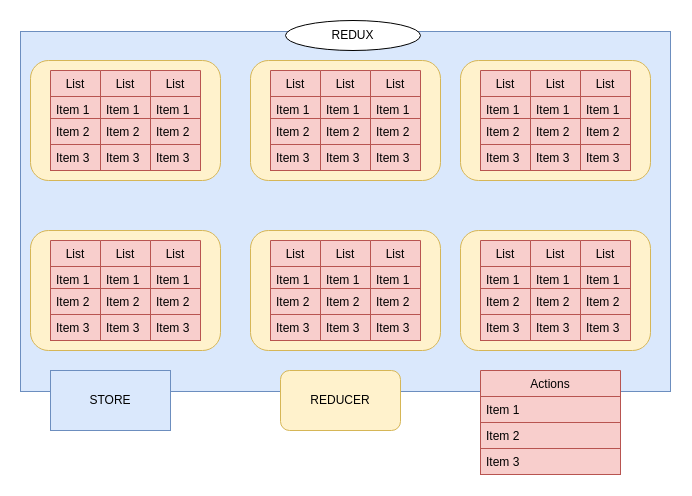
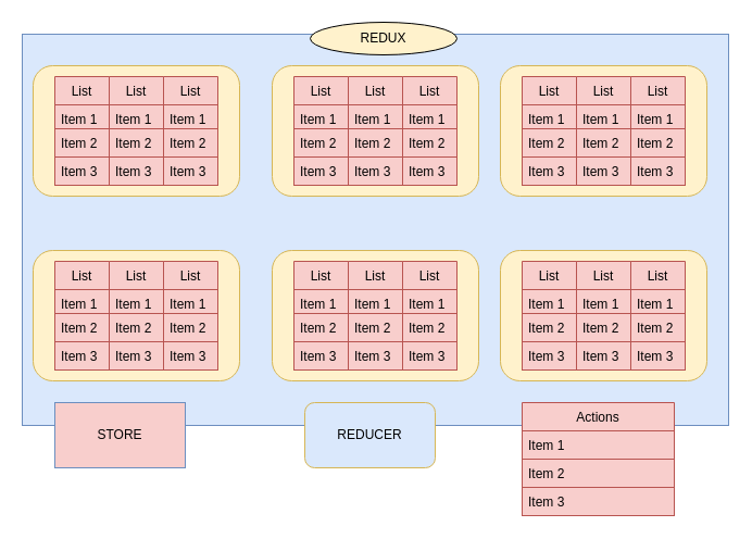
  <mxCell id="0" />
  <mxCell id="1" parent="0" />
  <mxCell id="2" value="" style="rounded=0;whiteSpace=wrap;html=1;fillColor=#dae8fc;strokeColor=#6c8ebf;" parent="1" vertex="1"><mxGeometry x="20" y="31" width="650" height="360" as="geometry" /></mxCell>
  <mxCell id="3" value="" style="rounded=1;whiteSpace=wrap;html=1;fillColor=#fff2cc;strokeColor=#d6b656;" parent="1" vertex="1"><mxGeometry x="30" y="60" width="190" height="120" as="geometry" /></mxCell>
  <mxCell id="4" value="List" style="swimlane;fontStyle=0;childLayout=stackLayout;horizontal=1;startSize=26;horizontalStack=0;resizeParent=1;resizeParentMax=0;resizeLast=0;collapsible=1;marginBottom=0;fillColor=#f8cecc;strokeColor=#b85450;" parent="1" vertex="1"><mxGeometry x="50" y="70" width="50" height="100" as="geometry" /></mxCell>
  <mxCell id="5" value="Item 1" style="text;strokeColor=#b85450;fillColor=#f8cecc;align=left;verticalAlign=top;spacingLeft=4;spacingRight=4;overflow=hidden;rotatable=0;points=[[0,0.5],[1,0.5]];portConstraint=eastwest;" parent="4" vertex="1"><mxGeometry y="26" width="50" height="22" as="geometry" /></mxCell>
  <mxCell id="6" value="Item 2" style="text;strokeColor=#b85450;fillColor=#f8cecc;align=left;verticalAlign=top;spacingLeft=4;spacingRight=4;overflow=hidden;rotatable=0;points=[[0,0.5],[1,0.5]];portConstraint=eastwest;" parent="4" vertex="1"><mxGeometry y="48" width="50" height="26" as="geometry" /></mxCell>
  <mxCell id="7" value="Item 3" style="text;strokeColor=#b85450;fillColor=#f8cecc;align=left;verticalAlign=top;spacingLeft=4;spacingRight=4;overflow=hidden;rotatable=0;points=[[0,0.5],[1,0.5]];portConstraint=eastwest;" parent="4" vertex="1"><mxGeometry y="74" width="50" height="26" as="geometry" /></mxCell>
  <mxCell id="8" value="List" style="swimlane;fontStyle=0;childLayout=stackLayout;horizontal=1;startSize=26;horizontalStack=0;resizeParent=1;resizeParentMax=0;resizeLast=0;collapsible=1;marginBottom=0;fillColor=#f8cecc;strokeColor=#b85450;" parent="1" vertex="1"><mxGeometry x="100" y="70" width="50" height="100" as="geometry" /></mxCell>
  <mxCell id="9" value="Item 1" style="text;strokeColor=#b85450;fillColor=#f8cecc;align=left;verticalAlign=top;spacingLeft=4;spacingRight=4;overflow=hidden;rotatable=0;points=[[0,0.5],[1,0.5]];portConstraint=eastwest;" parent="8" vertex="1"><mxGeometry y="26" width="50" height="22" as="geometry" /></mxCell>
  <mxCell id="10" value="Item 2" style="text;strokeColor=#b85450;fillColor=#f8cecc;align=left;verticalAlign=top;spacingLeft=4;spacingRight=4;overflow=hidden;rotatable=0;points=[[0,0.5],[1,0.5]];portConstraint=eastwest;" parent="8" vertex="1"><mxGeometry y="48" width="50" height="26" as="geometry" /></mxCell>
  <mxCell id="11" value="Item 3" style="text;strokeColor=#b85450;fillColor=#f8cecc;align=left;verticalAlign=top;spacingLeft=4;spacingRight=4;overflow=hidden;rotatable=0;points=[[0,0.5],[1,0.5]];portConstraint=eastwest;" parent="8" vertex="1"><mxGeometry y="74" width="50" height="26" as="geometry" /></mxCell>
  <mxCell id="12" value="List" style="swimlane;fontStyle=0;childLayout=stackLayout;horizontal=1;startSize=26;horizontalStack=0;resizeParent=1;resizeParentMax=0;resizeLast=0;collapsible=1;marginBottom=0;fillColor=#f8cecc;strokeColor=#b85450;" parent="1" vertex="1"><mxGeometry x="150" y="70" width="50" height="100" as="geometry" /></mxCell>
  <mxCell id="13" value="Item 1" style="text;strokeColor=#b85450;fillColor=#f8cecc;align=left;verticalAlign=top;spacingLeft=4;spacingRight=4;overflow=hidden;rotatable=0;points=[[0,0.5],[1,0.5]];portConstraint=eastwest;" parent="12" vertex="1"><mxGeometry y="26" width="50" height="22" as="geometry" /></mxCell>
  <mxCell id="14" value="Item 2" style="text;strokeColor=#b85450;fillColor=#f8cecc;align=left;verticalAlign=top;spacingLeft=4;spacingRight=4;overflow=hidden;rotatable=0;points=[[0,0.5],[1,0.5]];portConstraint=eastwest;" parent="12" vertex="1"><mxGeometry y="48" width="50" height="26" as="geometry" /></mxCell>
  <mxCell id="15" value="Item 3" style="text;strokeColor=#b85450;fillColor=#f8cecc;align=left;verticalAlign=top;spacingLeft=4;spacingRight=4;overflow=hidden;rotatable=0;points=[[0,0.5],[1,0.5]];portConstraint=eastwest;" parent="12" vertex="1"><mxGeometry y="74" width="50" height="26" as="geometry" /></mxCell>
  <mxCell id="16" value="" style="rounded=1;whiteSpace=wrap;html=1;fillColor=#fff2cc;strokeColor=#d6b656;" parent="1" vertex="1"><mxGeometry x="250" y="60" width="190" height="120" as="geometry" /></mxCell>
  <mxCell id="17" value="List" style="swimlane;fontStyle=0;childLayout=stackLayout;horizontal=1;startSize=26;horizontalStack=0;resizeParent=1;resizeParentMax=0;resizeLast=0;collapsible=1;marginBottom=0;fillColor=#f8cecc;strokeColor=#b85450;" parent="1" vertex="1"><mxGeometry x="270" y="70" width="50" height="100" as="geometry" /></mxCell>
  <mxCell id="18" value="Item 1" style="text;strokeColor=#b85450;fillColor=#f8cecc;align=left;verticalAlign=top;spacingLeft=4;spacingRight=4;overflow=hidden;rotatable=0;points=[[0,0.5],[1,0.5]];portConstraint=eastwest;" parent="17" vertex="1"><mxGeometry y="26" width="50" height="22" as="geometry" /></mxCell>
  <mxCell id="19" value="Item 2" style="text;strokeColor=#b85450;fillColor=#f8cecc;align=left;verticalAlign=top;spacingLeft=4;spacingRight=4;overflow=hidden;rotatable=0;points=[[0,0.5],[1,0.5]];portConstraint=eastwest;" parent="17" vertex="1"><mxGeometry y="48" width="50" height="26" as="geometry" /></mxCell>
  <mxCell id="20" value="Item 3" style="text;strokeColor=#b85450;fillColor=#f8cecc;align=left;verticalAlign=top;spacingLeft=4;spacingRight=4;overflow=hidden;rotatable=0;points=[[0,0.5],[1,0.5]];portConstraint=eastwest;" parent="17" vertex="1"><mxGeometry y="74" width="50" height="26" as="geometry" /></mxCell>
  <mxCell id="21" value="List" style="swimlane;fontStyle=0;childLayout=stackLayout;horizontal=1;startSize=26;horizontalStack=0;resizeParent=1;resizeParentMax=0;resizeLast=0;collapsible=1;marginBottom=0;fillColor=#f8cecc;strokeColor=#b85450;" parent="1" vertex="1"><mxGeometry x="320" y="70" width="50" height="100" as="geometry" /></mxCell>
  <mxCell id="22" value="Item 1" style="text;strokeColor=#b85450;fillColor=#f8cecc;align=left;verticalAlign=top;spacingLeft=4;spacingRight=4;overflow=hidden;rotatable=0;points=[[0,0.5],[1,0.5]];portConstraint=eastwest;" parent="21" vertex="1"><mxGeometry y="26" width="50" height="22" as="geometry" /></mxCell>
  <mxCell id="23" value="Item 2" style="text;strokeColor=#b85450;fillColor=#f8cecc;align=left;verticalAlign=top;spacingLeft=4;spacingRight=4;overflow=hidden;rotatable=0;points=[[0,0.5],[1,0.5]];portConstraint=eastwest;" parent="21" vertex="1"><mxGeometry y="48" width="50" height="26" as="geometry" /></mxCell>
  <mxCell id="24" value="Item 3" style="text;strokeColor=#b85450;fillColor=#f8cecc;align=left;verticalAlign=top;spacingLeft=4;spacingRight=4;overflow=hidden;rotatable=0;points=[[0,0.5],[1,0.5]];portConstraint=eastwest;" parent="21" vertex="1"><mxGeometry y="74" width="50" height="26" as="geometry" /></mxCell>
  <mxCell id="25" value="List" style="swimlane;fontStyle=0;childLayout=stackLayout;horizontal=1;startSize=26;horizontalStack=0;resizeParent=1;resizeParentMax=0;resizeLast=0;collapsible=1;marginBottom=0;fillColor=#f8cecc;strokeColor=#b85450;" parent="1" vertex="1"><mxGeometry x="370" y="70" width="50" height="100" as="geometry" /></mxCell>
  <mxCell id="26" value="Item 1" style="text;strokeColor=#b85450;fillColor=#f8cecc;align=left;verticalAlign=top;spacingLeft=4;spacingRight=4;overflow=hidden;rotatable=0;points=[[0,0.5],[1,0.5]];portConstraint=eastwest;" parent="25" vertex="1"><mxGeometry y="26" width="50" height="22" as="geometry" /></mxCell>
  <mxCell id="27" value="Item 2" style="text;strokeColor=#b85450;fillColor=#f8cecc;align=left;verticalAlign=top;spacingLeft=4;spacingRight=4;overflow=hidden;rotatable=0;points=[[0,0.5],[1,0.5]];portConstraint=eastwest;" parent="25" vertex="1"><mxGeometry y="48" width="50" height="26" as="geometry" /></mxCell>
  <mxCell id="28" value="Item 3" style="text;strokeColor=#b85450;fillColor=#f8cecc;align=left;verticalAlign=top;spacingLeft=4;spacingRight=4;overflow=hidden;rotatable=0;points=[[0,0.5],[1,0.5]];portConstraint=eastwest;" parent="25" vertex="1"><mxGeometry y="74" width="50" height="26" as="geometry" /></mxCell>
  <mxCell id="29" value="" style="rounded=1;whiteSpace=wrap;html=1;fillColor=#fff2cc;strokeColor=#d6b656;" parent="1" vertex="1"><mxGeometry x="460" y="60" width="190" height="120" as="geometry" /></mxCell>
  <mxCell id="30" value="List" style="swimlane;fontStyle=0;childLayout=stackLayout;horizontal=1;startSize=26;horizontalStack=0;resizeParent=1;resizeParentMax=0;resizeLast=0;collapsible=1;marginBottom=0;fillColor=#f8cecc;strokeColor=#b85450;" parent="1" vertex="1"><mxGeometry x="480" y="70" width="50" height="100" as="geometry" /></mxCell>
  <mxCell id="31" value="Item 1" style="text;strokeColor=#b85450;fillColor=#f8cecc;align=left;verticalAlign=top;spacingLeft=4;spacingRight=4;overflow=hidden;rotatable=0;points=[[0,0.5],[1,0.5]];portConstraint=eastwest;" parent="30" vertex="1"><mxGeometry y="26" width="50" height="22" as="geometry" /></mxCell>
  <mxCell id="32" value="Item 2" style="text;strokeColor=#b85450;fillColor=#f8cecc;align=left;verticalAlign=top;spacingLeft=4;spacingRight=4;overflow=hidden;rotatable=0;points=[[0,0.5],[1,0.5]];portConstraint=eastwest;" parent="30" vertex="1"><mxGeometry y="48" width="50" height="26" as="geometry" /></mxCell>
  <mxCell id="33" value="Item 3" style="text;strokeColor=#b85450;fillColor=#f8cecc;align=left;verticalAlign=top;spacingLeft=4;spacingRight=4;overflow=hidden;rotatable=0;points=[[0,0.5],[1,0.5]];portConstraint=eastwest;" parent="30" vertex="1"><mxGeometry y="74" width="50" height="26" as="geometry" /></mxCell>
  <mxCell id="34" value="List" style="swimlane;fontStyle=0;childLayout=stackLayout;horizontal=1;startSize=26;horizontalStack=0;resizeParent=1;resizeParentMax=0;resizeLast=0;collapsible=1;marginBottom=0;fillColor=#f8cecc;strokeColor=#b85450;" parent="1" vertex="1"><mxGeometry x="530" y="70" width="50" height="100" as="geometry" /></mxCell>
  <mxCell id="35" value="Item 1" style="text;strokeColor=#b85450;fillColor=#f8cecc;align=left;verticalAlign=top;spacingLeft=4;spacingRight=4;overflow=hidden;rotatable=0;points=[[0,0.5],[1,0.5]];portConstraint=eastwest;" parent="34" vertex="1"><mxGeometry y="26" width="50" height="22" as="geometry" /></mxCell>
  <mxCell id="36" value="Item 2" style="text;strokeColor=#b85450;fillColor=#f8cecc;align=left;verticalAlign=top;spacingLeft=4;spacingRight=4;overflow=hidden;rotatable=0;points=[[0,0.5],[1,0.5]];portConstraint=eastwest;" parent="34" vertex="1"><mxGeometry y="48" width="50" height="26" as="geometry" /></mxCell>
  <mxCell id="37" value="Item 3" style="text;strokeColor=#b85450;fillColor=#f8cecc;align=left;verticalAlign=top;spacingLeft=4;spacingRight=4;overflow=hidden;rotatable=0;points=[[0,0.5],[1,0.5]];portConstraint=eastwest;" parent="34" vertex="1"><mxGeometry y="74" width="50" height="26" as="geometry" /></mxCell>
  <mxCell id="38" value="List" style="swimlane;fontStyle=0;childLayout=stackLayout;horizontal=1;startSize=26;horizontalStack=0;resizeParent=1;resizeParentMax=0;resizeLast=0;collapsible=1;marginBottom=0;fillColor=#f8cecc;strokeColor=#b85450;" parent="1" vertex="1"><mxGeometry x="580" y="70" width="50" height="100" as="geometry" /></mxCell>
  <mxCell id="39" value="Item 1" style="text;strokeColor=#b85450;fillColor=#f8cecc;align=left;verticalAlign=top;spacingLeft=4;spacingRight=4;overflow=hidden;rotatable=0;points=[[0,0.5],[1,0.5]];portConstraint=eastwest;" parent="38" vertex="1"><mxGeometry y="26" width="50" height="22" as="geometry" /></mxCell>
  <mxCell id="40" value="Item 2" style="text;strokeColor=#b85450;fillColor=#f8cecc;align=left;verticalAlign=top;spacingLeft=4;spacingRight=4;overflow=hidden;rotatable=0;points=[[0,0.5],[1,0.5]];portConstraint=eastwest;" parent="38" vertex="1"><mxGeometry y="48" width="50" height="26" as="geometry" /></mxCell>
  <mxCell id="41" value="Item 3" style="text;strokeColor=#b85450;fillColor=#f8cecc;align=left;verticalAlign=top;spacingLeft=4;spacingRight=4;overflow=hidden;rotatable=0;points=[[0,0.5],[1,0.5]];portConstraint=eastwest;" parent="38" vertex="1"><mxGeometry y="74" width="50" height="26" as="geometry" /></mxCell>
  <mxCell id="42" value="" style="rounded=1;whiteSpace=wrap;html=1;fillColor=#fff2cc;strokeColor=#d6b656;" parent="1" vertex="1"><mxGeometry x="30" y="230" width="190" height="120" as="geometry" /></mxCell>
  <mxCell id="43" value="List" style="swimlane;fontStyle=0;childLayout=stackLayout;horizontal=1;startSize=26;horizontalStack=0;resizeParent=1;resizeParentMax=0;resizeLast=0;collapsible=1;marginBottom=0;fillColor=#f8cecc;strokeColor=#b85450;" parent="1" vertex="1"><mxGeometry x="50" y="240" width="50" height="100" as="geometry" /></mxCell>
  <mxCell id="44" value="Item 1" style="text;strokeColor=#b85450;fillColor=#f8cecc;align=left;verticalAlign=top;spacingLeft=4;spacingRight=4;overflow=hidden;rotatable=0;points=[[0,0.5],[1,0.5]];portConstraint=eastwest;" parent="43" vertex="1"><mxGeometry y="26" width="50" height="22" as="geometry" /></mxCell>
  <mxCell id="45" value="Item 2" style="text;strokeColor=#b85450;fillColor=#f8cecc;align=left;verticalAlign=top;spacingLeft=4;spacingRight=4;overflow=hidden;rotatable=0;points=[[0,0.5],[1,0.5]];portConstraint=eastwest;" parent="43" vertex="1"><mxGeometry y="48" width="50" height="26" as="geometry" /></mxCell>
  <mxCell id="46" value="Item 3" style="text;strokeColor=#b85450;fillColor=#f8cecc;align=left;verticalAlign=top;spacingLeft=4;spacingRight=4;overflow=hidden;rotatable=0;points=[[0,0.5],[1,0.5]];portConstraint=eastwest;" parent="43" vertex="1"><mxGeometry y="74" width="50" height="26" as="geometry" /></mxCell>
  <mxCell id="47" value="List" style="swimlane;fontStyle=0;childLayout=stackLayout;horizontal=1;startSize=26;horizontalStack=0;resizeParent=1;resizeParentMax=0;resizeLast=0;collapsible=1;marginBottom=0;fillColor=#f8cecc;strokeColor=#b85450;" parent="1" vertex="1"><mxGeometry x="100" y="240" width="50" height="100" as="geometry" /></mxCell>
  <mxCell id="48" value="Item 1" style="text;strokeColor=#b85450;fillColor=#f8cecc;align=left;verticalAlign=top;spacingLeft=4;spacingRight=4;overflow=hidden;rotatable=0;points=[[0,0.5],[1,0.5]];portConstraint=eastwest;" parent="47" vertex="1"><mxGeometry y="26" width="50" height="22" as="geometry" /></mxCell>
  <mxCell id="49" value="Item 2" style="text;strokeColor=#b85450;fillColor=#f8cecc;align=left;verticalAlign=top;spacingLeft=4;spacingRight=4;overflow=hidden;rotatable=0;points=[[0,0.5],[1,0.5]];portConstraint=eastwest;" parent="47" vertex="1"><mxGeometry y="48" width="50" height="26" as="geometry" /></mxCell>
  <mxCell id="50" value="Item 3" style="text;strokeColor=#b85450;fillColor=#f8cecc;align=left;verticalAlign=top;spacingLeft=4;spacingRight=4;overflow=hidden;rotatable=0;points=[[0,0.5],[1,0.5]];portConstraint=eastwest;" parent="47" vertex="1"><mxGeometry y="74" width="50" height="26" as="geometry" /></mxCell>
  <mxCell id="51" value="List" style="swimlane;fontStyle=0;childLayout=stackLayout;horizontal=1;startSize=26;horizontalStack=0;resizeParent=1;resizeParentMax=0;resizeLast=0;collapsible=1;marginBottom=0;fillColor=#f8cecc;strokeColor=#b85450;" parent="1" vertex="1"><mxGeometry x="150" y="240" width="50" height="100" as="geometry" /></mxCell>
  <mxCell id="52" value="Item 1" style="text;strokeColor=#b85450;fillColor=#f8cecc;align=left;verticalAlign=top;spacingLeft=4;spacingRight=4;overflow=hidden;rotatable=0;points=[[0,0.5],[1,0.5]];portConstraint=eastwest;" parent="51" vertex="1"><mxGeometry y="26" width="50" height="22" as="geometry" /></mxCell>
  <mxCell id="53" value="Item 2" style="text;strokeColor=#b85450;fillColor=#f8cecc;align=left;verticalAlign=top;spacingLeft=4;spacingRight=4;overflow=hidden;rotatable=0;points=[[0,0.5],[1,0.5]];portConstraint=eastwest;" parent="51" vertex="1"><mxGeometry y="48" width="50" height="26" as="geometry" /></mxCell>
  <mxCell id="54" value="Item 3" style="text;strokeColor=#b85450;fillColor=#f8cecc;align=left;verticalAlign=top;spacingLeft=4;spacingRight=4;overflow=hidden;rotatable=0;points=[[0,0.5],[1,0.5]];portConstraint=eastwest;" parent="51" vertex="1"><mxGeometry y="74" width="50" height="26" as="geometry" /></mxCell>
  <mxCell id="55" value="" style="rounded=1;whiteSpace=wrap;html=1;fillColor=#fff2cc;strokeColor=#d6b656;" parent="1" vertex="1"><mxGeometry x="250" y="230" width="190" height="120" as="geometry" /></mxCell>
  <mxCell id="56" value="List" style="swimlane;fontStyle=0;childLayout=stackLayout;horizontal=1;startSize=26;horizontalStack=0;resizeParent=1;resizeParentMax=0;resizeLast=0;collapsible=1;marginBottom=0;fillColor=#f8cecc;strokeColor=#b85450;" parent="1" vertex="1"><mxGeometry x="270" y="240" width="50" height="100" as="geometry" /></mxCell>
  <mxCell id="57" value="Item 1" style="text;strokeColor=#b85450;fillColor=#f8cecc;align=left;verticalAlign=top;spacingLeft=4;spacingRight=4;overflow=hidden;rotatable=0;points=[[0,0.5],[1,0.5]];portConstraint=eastwest;" parent="56" vertex="1"><mxGeometry y="26" width="50" height="22" as="geometry" /></mxCell>
  <mxCell id="58" value="Item 2" style="text;strokeColor=#b85450;fillColor=#f8cecc;align=left;verticalAlign=top;spacingLeft=4;spacingRight=4;overflow=hidden;rotatable=0;points=[[0,0.5],[1,0.5]];portConstraint=eastwest;" parent="56" vertex="1"><mxGeometry y="48" width="50" height="26" as="geometry" /></mxCell>
  <mxCell id="59" value="Item 3" style="text;strokeColor=#b85450;fillColor=#f8cecc;align=left;verticalAlign=top;spacingLeft=4;spacingRight=4;overflow=hidden;rotatable=0;points=[[0,0.5],[1,0.5]];portConstraint=eastwest;" parent="56" vertex="1"><mxGeometry y="74" width="50" height="26" as="geometry" /></mxCell>
  <mxCell id="60" value="List" style="swimlane;fontStyle=0;childLayout=stackLayout;horizontal=1;startSize=26;horizontalStack=0;resizeParent=1;resizeParentMax=0;resizeLast=0;collapsible=1;marginBottom=0;fillColor=#f8cecc;strokeColor=#b85450;" parent="1" vertex="1"><mxGeometry x="320" y="240" width="50" height="100" as="geometry" /></mxCell>
  <mxCell id="61" value="Item 1" style="text;strokeColor=#b85450;fillColor=#f8cecc;align=left;verticalAlign=top;spacingLeft=4;spacingRight=4;overflow=hidden;rotatable=0;points=[[0,0.5],[1,0.5]];portConstraint=eastwest;" parent="60" vertex="1"><mxGeometry y="26" width="50" height="22" as="geometry" /></mxCell>
  <mxCell id="62" value="Item 2" style="text;strokeColor=#b85450;fillColor=#f8cecc;align=left;verticalAlign=top;spacingLeft=4;spacingRight=4;overflow=hidden;rotatable=0;points=[[0,0.5],[1,0.5]];portConstraint=eastwest;" parent="60" vertex="1"><mxGeometry y="48" width="50" height="26" as="geometry" /></mxCell>
  <mxCell id="63" value="Item 3" style="text;strokeColor=#b85450;fillColor=#f8cecc;align=left;verticalAlign=top;spacingLeft=4;spacingRight=4;overflow=hidden;rotatable=0;points=[[0,0.5],[1,0.5]];portConstraint=eastwest;" parent="60" vertex="1"><mxGeometry y="74" width="50" height="26" as="geometry" /></mxCell>
  <mxCell id="64" value="List" style="swimlane;fontStyle=0;childLayout=stackLayout;horizontal=1;startSize=26;horizontalStack=0;resizeParent=1;resizeParentMax=0;resizeLast=0;collapsible=1;marginBottom=0;fillColor=#f8cecc;strokeColor=#b85450;" parent="1" vertex="1"><mxGeometry x="370" y="240" width="50" height="100" as="geometry" /></mxCell>
  <mxCell id="65" value="Item 1" style="text;strokeColor=#b85450;fillColor=#f8cecc;align=left;verticalAlign=top;spacingLeft=4;spacingRight=4;overflow=hidden;rotatable=0;points=[[0,0.5],[1,0.5]];portConstraint=eastwest;" parent="64" vertex="1"><mxGeometry y="26" width="50" height="22" as="geometry" /></mxCell>
  <mxCell id="66" value="Item 2" style="text;strokeColor=#b85450;fillColor=#f8cecc;align=left;verticalAlign=top;spacingLeft=4;spacingRight=4;overflow=hidden;rotatable=0;points=[[0,0.5],[1,0.5]];portConstraint=eastwest;" parent="64" vertex="1"><mxGeometry y="48" width="50" height="26" as="geometry" /></mxCell>
  <mxCell id="67" value="Item 3" style="text;strokeColor=#b85450;fillColor=#f8cecc;align=left;verticalAlign=top;spacingLeft=4;spacingRight=4;overflow=hidden;rotatable=0;points=[[0,0.5],[1,0.5]];portConstraint=eastwest;" parent="64" vertex="1"><mxGeometry y="74" width="50" height="26" as="geometry" /></mxCell>
  <mxCell id="68" value="" style="rounded=1;whiteSpace=wrap;html=1;fillColor=#fff2cc;strokeColor=#d6b656;" parent="1" vertex="1"><mxGeometry x="460" y="230" width="190" height="120" as="geometry" /></mxCell>
  <mxCell id="69" value="List" style="swimlane;fontStyle=0;childLayout=stackLayout;horizontal=1;startSize=26;horizontalStack=0;resizeParent=1;resizeParentMax=0;resizeLast=0;collapsible=1;marginBottom=0;fillColor=#f8cecc;strokeColor=#b85450;" parent="1" vertex="1"><mxGeometry x="480" y="240" width="50" height="100" as="geometry" /></mxCell>
  <mxCell id="70" value="Item 1" style="text;strokeColor=#b85450;fillColor=#f8cecc;align=left;verticalAlign=top;spacingLeft=4;spacingRight=4;overflow=hidden;rotatable=0;points=[[0,0.5],[1,0.5]];portConstraint=eastwest;" parent="69" vertex="1"><mxGeometry y="26" width="50" height="22" as="geometry" /></mxCell>
  <mxCell id="71" value="Item 2" style="text;strokeColor=#b85450;fillColor=#f8cecc;align=left;verticalAlign=top;spacingLeft=4;spacingRight=4;overflow=hidden;rotatable=0;points=[[0,0.5],[1,0.5]];portConstraint=eastwest;" parent="69" vertex="1"><mxGeometry y="48" width="50" height="26" as="geometry" /></mxCell>
  <mxCell id="72" value="Item 3" style="text;strokeColor=#b85450;fillColor=#f8cecc;align=left;verticalAlign=top;spacingLeft=4;spacingRight=4;overflow=hidden;rotatable=0;points=[[0,0.5],[1,0.5]];portConstraint=eastwest;" parent="69" vertex="1"><mxGeometry y="74" width="50" height="26" as="geometry" /></mxCell>
  <mxCell id="73" value="List" style="swimlane;fontStyle=0;childLayout=stackLayout;horizontal=1;startSize=26;horizontalStack=0;resizeParent=1;resizeParentMax=0;resizeLast=0;collapsible=1;marginBottom=0;fillColor=#f8cecc;strokeColor=#b85450;" parent="1" vertex="1"><mxGeometry x="530" y="240" width="50" height="100" as="geometry" /></mxCell>
  <mxCell id="74" value="Item 1" style="text;strokeColor=#b85450;fillColor=#f8cecc;align=left;verticalAlign=top;spacingLeft=4;spacingRight=4;overflow=hidden;rotatable=0;points=[[0,0.5],[1,0.5]];portConstraint=eastwest;" parent="73" vertex="1"><mxGeometry y="26" width="50" height="22" as="geometry" /></mxCell>
  <mxCell id="75" value="Item 2" style="text;strokeColor=#b85450;fillColor=#f8cecc;align=left;verticalAlign=top;spacingLeft=4;spacingRight=4;overflow=hidden;rotatable=0;points=[[0,0.5],[1,0.5]];portConstraint=eastwest;" parent="73" vertex="1"><mxGeometry y="48" width="50" height="26" as="geometry" /></mxCell>
  <mxCell id="76" value="Item 3" style="text;strokeColor=#b85450;fillColor=#f8cecc;align=left;verticalAlign=top;spacingLeft=4;spacingRight=4;overflow=hidden;rotatable=0;points=[[0,0.5],[1,0.5]];portConstraint=eastwest;" parent="73" vertex="1"><mxGeometry y="74" width="50" height="26" as="geometry" /></mxCell>
  <mxCell id="77" value="List" style="swimlane;fontStyle=0;childLayout=stackLayout;horizontal=1;startSize=26;horizontalStack=0;resizeParent=1;resizeParentMax=0;resizeLast=0;collapsible=1;marginBottom=0;fillColor=#f8cecc;strokeColor=#b85450;" parent="1" vertex="1"><mxGeometry x="580" y="240" width="50" height="100" as="geometry" /></mxCell>
  <mxCell id="78" value="Item 1" style="text;strokeColor=#b85450;fillColor=#f8cecc;align=left;verticalAlign=top;spacingLeft=4;spacingRight=4;overflow=hidden;rotatable=0;points=[[0,0.5],[1,0.5]];portConstraint=eastwest;" parent="77" vertex="1"><mxGeometry y="26" width="50" height="22" as="geometry" /></mxCell>
  <mxCell id="79" value="Item 2" style="text;strokeColor=#b85450;fillColor=#f8cecc;align=left;verticalAlign=top;spacingLeft=4;spacingRight=4;overflow=hidden;rotatable=0;points=[[0,0.5],[1,0.5]];portConstraint=eastwest;" parent="77" vertex="1"><mxGeometry y="48" width="50" height="26" as="geometry" /></mxCell>
  <mxCell id="80" value="Item 3" style="text;strokeColor=#b85450;fillColor=#f8cecc;align=left;verticalAlign=top;spacingLeft=4;spacingRight=4;overflow=hidden;rotatable=0;points=[[0,0.5],[1,0.5]];portConstraint=eastwest;" parent="77" vertex="1"><mxGeometry y="74" width="50" height="26" as="geometry" /></mxCell>
- <mxCell id="81" value="STORE" style="rounded=0;whiteSpace=wrap;html=1;fillColor=#dae8fc;strokeColor=#6c8ebf;" parent="1" vertex="1"><mxGeometry x="50" y="370" width="120" height="60" as="geometry" /></mxCell>
- <mxCell id="82" value="REDUCER" style="rounded=1;whiteSpace=wrap;html=1;fillColor=#fff2cc;strokeColor=#d6b656;" parent="1" vertex="1"><mxGeometry x="280" y="370" width="120" height="60" as="geometry" /></mxCell>
+ <mxCell id="81" value="STORE" style="rounded=0;whiteSpace=wrap;html=1;fillColor=#f8cecc;strokeColor=#6c8ebf;" parent="1" vertex="1"><mxGeometry x="50" y="370" width="120" height="60" as="geometry" /></mxCell>
+ <mxCell id="82" value="REDUCER" style="rounded=1;whiteSpace=wrap;html=1;fillColor=#dae8fc;strokeColor=#d6b656;" parent="1" vertex="1"><mxGeometry x="280" y="370" width="120" height="60" as="geometry" /></mxCell>
  <mxCell id="83" value="Actions" style="swimlane;fontStyle=0;childLayout=stackLayout;horizontal=1;startSize=26;horizontalStack=0;resizeParent=1;resizeParentMax=0;resizeLast=0;collapsible=1;marginBottom=0;fillColor=#f8cecc;strokeColor=#b85450;" parent="1" vertex="1"><mxGeometry x="480" y="370" width="140" height="104" as="geometry" /></mxCell>
  <mxCell id="84" value="Item 1" style="text;strokeColor=#b85450;fillColor=#f8cecc;align=left;verticalAlign=top;spacingLeft=4;spacingRight=4;overflow=hidden;rotatable=0;points=[[0,0.5],[1,0.5]];portConstraint=eastwest;" parent="83" vertex="1"><mxGeometry y="26" width="140" height="26" as="geometry" /></mxCell>
  <mxCell id="85" value="Item 2" style="text;strokeColor=#b85450;fillColor=#f8cecc;align=left;verticalAlign=top;spacingLeft=4;spacingRight=4;overflow=hidden;rotatable=0;points=[[0,0.5],[1,0.5]];portConstraint=eastwest;" parent="83" vertex="1"><mxGeometry y="52" width="140" height="26" as="geometry" /></mxCell>
  <mxCell id="86" value="Item 3" style="text;strokeColor=#b85450;fillColor=#f8cecc;align=left;verticalAlign=top;spacingLeft=4;spacingRight=4;overflow=hidden;rotatable=0;points=[[0,0.5],[1,0.5]];portConstraint=eastwest;" parent="83" vertex="1"><mxGeometry y="78" width="140" height="26" as="geometry" /></mxCell>
- <mxCell id="87" value="REDUX" style="ellipse;whiteSpace=wrap;html=1;" parent="1" vertex="1"><mxGeometry x="285" y="20" width="135" height="30" as="geometry" /></mxCell>
+ <mxCell id="87" value="REDUX" style="ellipse;whiteSpace=wrap;html=1;fillColor=#fff2cc;" parent="1" vertex="1"><mxGeometry x="285" y="20" width="135" height="30" as="geometry" /></mxCell>
